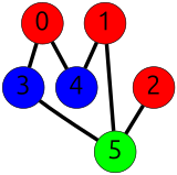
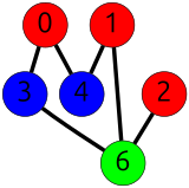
  graph {
    splines=true
    fontname=Ubuntu
    node [color=black fillcolor=red fixedsize=true fontname=Ubuntu fontsize=42 penwidth=1 shape=circle style=filled]
    edge [color=black penwidth=6 style=bold fontname=Ubuntu]
    0 [height=0.91667 width=0.91667]
    3 [fillcolor=blue height=0.91667 width=0.91667]
    4 [fillcolor=blue height=0.91667 width=0.91667]
-   5 [fillcolor=green height=0.91667 width=0.91667]
+   5 [fillcolor=green height=0.91667 label=6 width=0.91667]
    1 [height=0.91667 width=0.91667]
    2 [height=0.91667 width=0.91667]
    0 -- 3
    0 -- 4
    3 -- 5
    1 -- 4
    1 -- 5
    2 -- 5
  }
